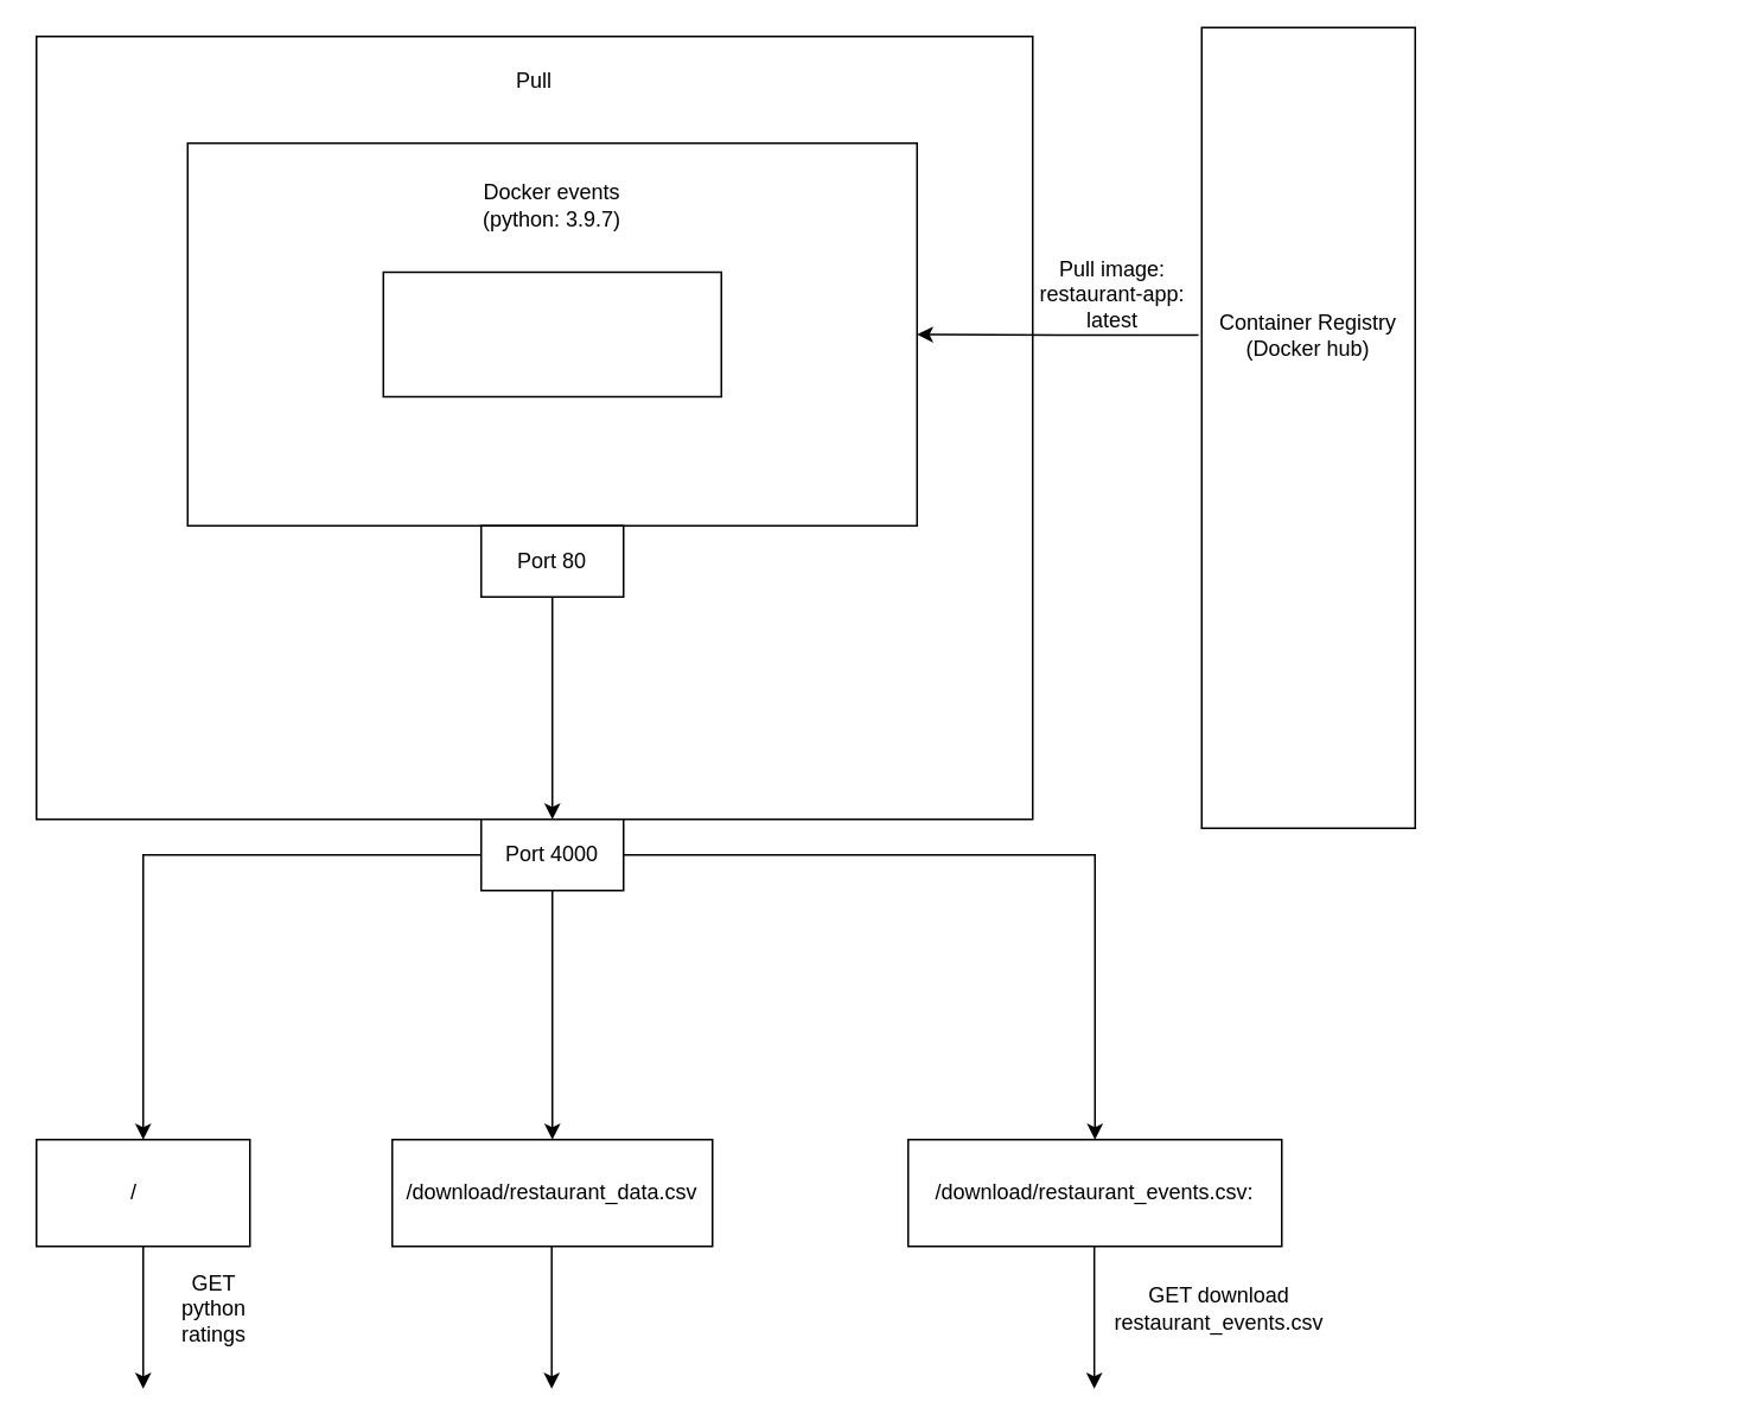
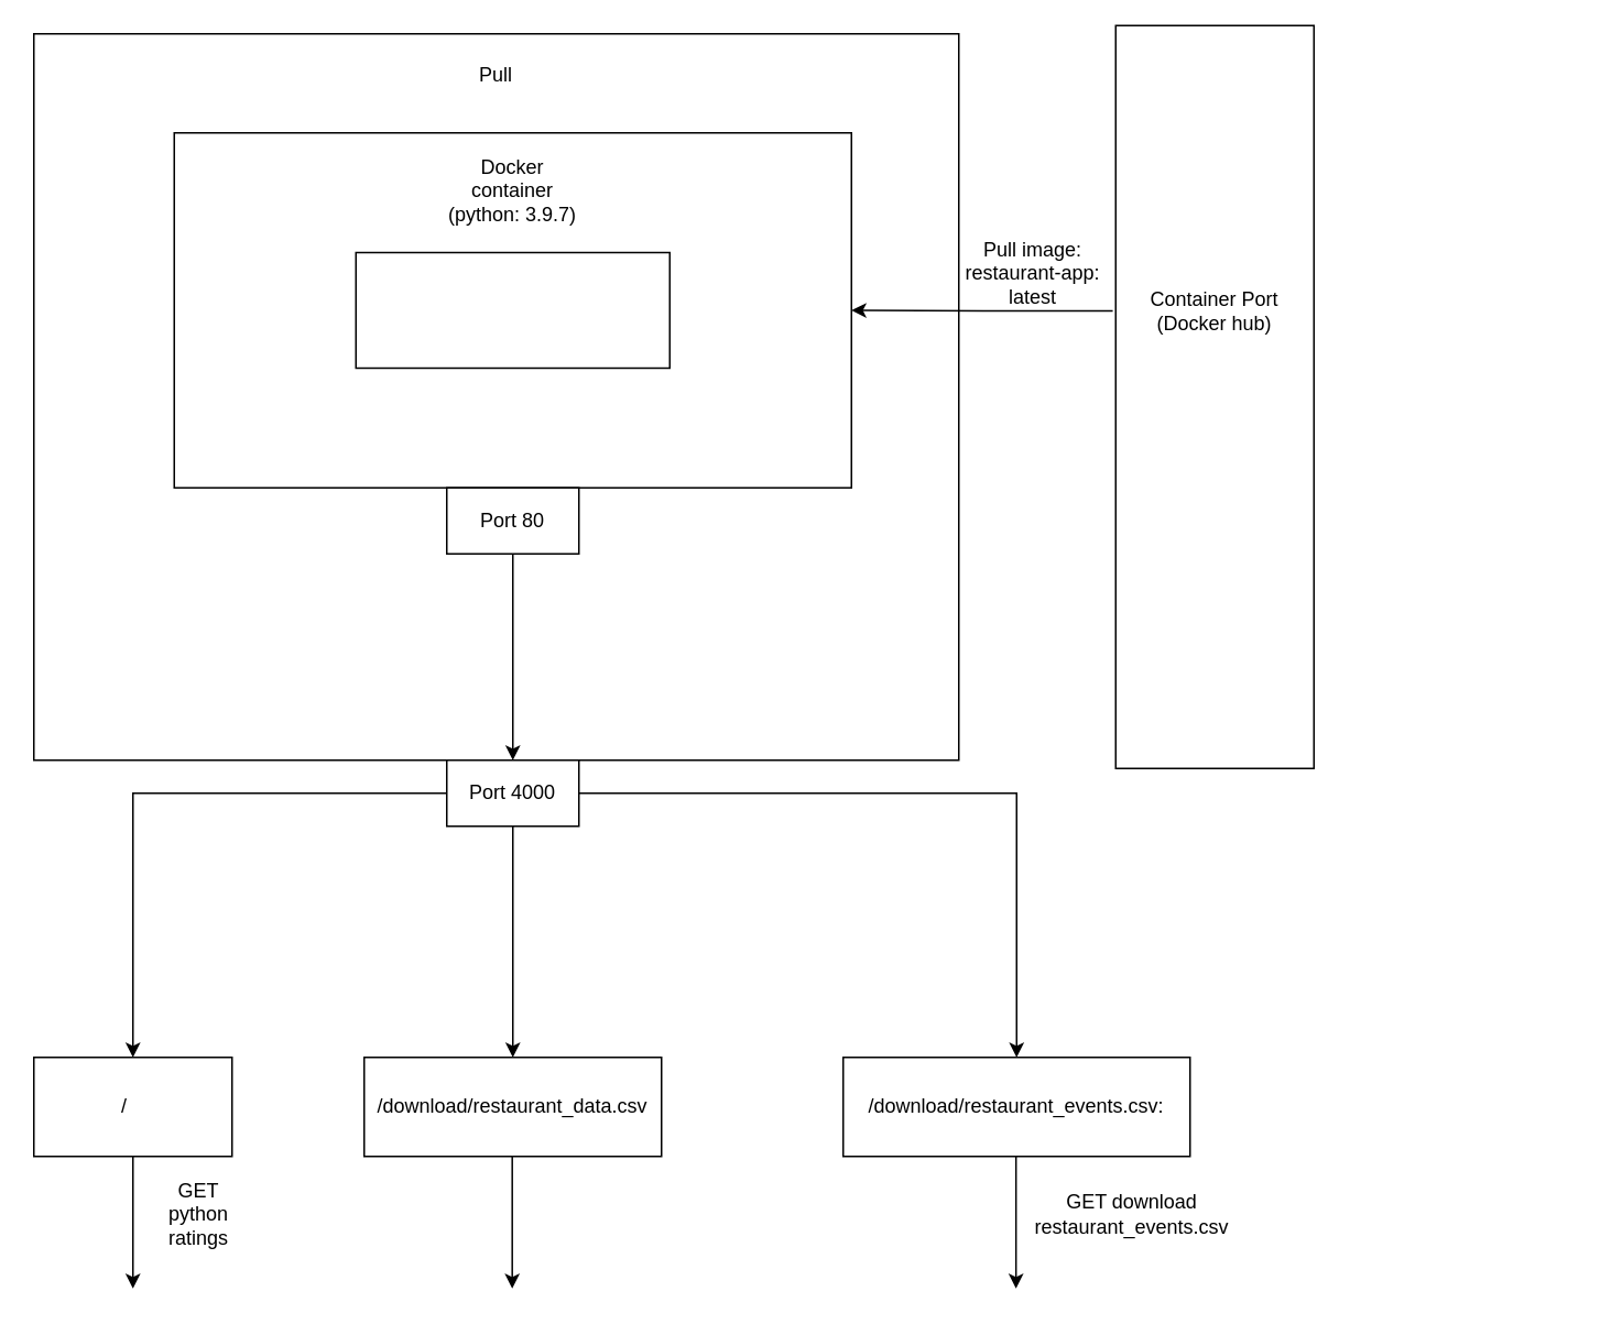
  <mxCell id="0" />
  <mxCell id="1" parent="0" />
  <mxCell id="2" value="" style="rounded=0;whiteSpace=wrap;html=1;rotation=-90;" parent="1" vertex="1"><mxGeometry x="510" y="180" width="450" height="120" as="geometry" /></mxCell>
- <mxCell id="3" value="Container Registry&lt;br&gt;(Docker hub)" style="text;html=1;strokeColor=none;fillColor=none;align=center;verticalAlign=middle;whiteSpace=wrap;rounded=0;" parent="1" vertex="1"><mxGeometry x="680" y="152.5" width="110" height="70" as="geometry" /></mxCell>
+ <mxCell id="3" value="Container Port&lt;br&gt;(Docker hub)" style="text;html=1;strokeColor=none;fillColor=none;align=center;verticalAlign=middle;whiteSpace=wrap;rounded=0;" parent="1" vertex="1"><mxGeometry x="680" y="152.5" width="110" height="70" as="geometry" /></mxCell>
  <mxCell id="4" value="" style="rounded=0;whiteSpace=wrap;html=1;" parent="1" vertex="1"><mxGeometry x="20" y="20" width="560" height="440" as="geometry" /></mxCell>
  <mxCell id="5" value="" style="rounded=0;whiteSpace=wrap;html=1;" parent="1" vertex="1"><mxGeometry x="105" y="80" width="410" height="215" as="geometry" /></mxCell>
- <mxCell id="6" value="Docker events (python: 3.9.7)" style="text;html=1;strokeColor=none;fillColor=none;align=center;verticalAlign=middle;whiteSpace=wrap;rounded=0;" parent="1" vertex="1"><mxGeometry x="265" y="90" width="90" height="50" as="geometry" /></mxCell>
+ <mxCell id="6" value="Docker container (python: 3.9.7)" style="text;html=1;strokeColor=none;fillColor=none;align=center;verticalAlign=middle;whiteSpace=wrap;rounded=0;" parent="1" vertex="1"><mxGeometry x="265" y="90" width="90" height="50" as="geometry" /></mxCell>
  <mxCell id="7" style="edgeStyle=orthogonalEdgeStyle;rounded=0;orthogonalLoop=1;jettySize=auto;html=1;exitX=0.616;exitY=-0.015;exitDx=0;exitDy=0;exitPerimeter=0;" parent="1" source="2" target="5" edge="1"><mxGeometry relative="1" as="geometry"><mxPoint x="660" y="188" as="sourcePoint" /></mxGeometry></mxCell>
  <mxCell id="8" value="" style="rounded=0;whiteSpace=wrap;html=1;" parent="1" vertex="1"><mxGeometry x="215" y="152.5" width="190" height="70" as="geometry" /></mxCell>
  <mxCell id="9" value="Pull" style="text;html=1;strokeColor=none;fillColor=none;align=center;verticalAlign=middle;whiteSpace=wrap;rounded=0;" parent="1" vertex="1"><mxGeometry x="270" y="30" width="60" height="30" as="geometry" /></mxCell>
  <mxCell id="10" value="Pull image:&lt;br&gt;restaurant-app: latest" style="text;html=1;strokeColor=none;fillColor=none;align=center;verticalAlign=middle;whiteSpace=wrap;rounded=0;" parent="1" vertex="1"><mxGeometry x="580" y="140" width="90" height="50" as="geometry" /></mxCell>
  <mxCell id="11" value="" style="rounded=0;whiteSpace=wrap;html=1;" vertex="1" parent="1"><mxGeometry x="270" y="295" width="80" height="40" as="geometry" /></mxCell>
  <mxCell id="12" value="Port 80" style="text;html=1;strokeColor=none;fillColor=none;align=center;verticalAlign=middle;whiteSpace=wrap;rounded=0;" vertex="1" parent="1"><mxGeometry x="280" y="300" width="60" height="30" as="geometry" /></mxCell>
  <mxCell id="13" value="" style="group" vertex="1" connectable="0" parent="1"><mxGeometry x="270" y="460" width="80" height="40" as="geometry" /></mxCell>
  <mxCell id="14" value="" style="rounded=0;whiteSpace=wrap;html=1;" vertex="1" parent="13"><mxGeometry width="80" height="40" as="geometry" /></mxCell>
  <mxCell id="15" value="Port 4000&lt;br&gt;" style="text;html=1;strokeColor=none;fillColor=none;align=center;verticalAlign=middle;whiteSpace=wrap;rounded=0;" vertex="1" parent="13"><mxGeometry x="10" y="5" width="60" height="30" as="geometry" /></mxCell>
  <mxCell id="16" value="" style="endArrow=classic;html=1;rounded=0;exitX=0.5;exitY=1;exitDx=0;exitDy=0;" edge="1" parent="1" source="11"><mxGeometry width="50" height="50" relative="1" as="geometry"><mxPoint x="323.85" y="370" as="sourcePoint" /><mxPoint x="310.004" y="460" as="targetPoint" /></mxGeometry></mxCell>
  <mxCell id="17" value="" style="rounded=0;whiteSpace=wrap;html=1;" vertex="1" parent="1"><mxGeometry x="20" y="640" width="120" height="60" as="geometry" /></mxCell>
  <mxCell id="18" value="/" style="text;html=1;strokeColor=none;fillColor=none;align=center;verticalAlign=middle;whiteSpace=wrap;rounded=0;" vertex="1" parent="1"><mxGeometry x="45" y="655" width="60" height="30" as="geometry" /></mxCell>
  <mxCell id="19" value="" style="group" vertex="1" connectable="0" parent="1"><mxGeometry x="220" y="640" width="180" height="60" as="geometry" /></mxCell>
  <mxCell id="20" value="" style="rounded=0;whiteSpace=wrap;html=1;" vertex="1" parent="19"><mxGeometry width="180" height="60" as="geometry" /></mxCell>
  <mxCell id="21" value="/download/restaurant_data.csv" style="text;html=1;strokeColor=none;fillColor=none;align=center;verticalAlign=middle;whiteSpace=wrap;rounded=0;" vertex="1" parent="19"><mxGeometry x="60" y="15" width="60" height="30" as="geometry" /></mxCell>
  <mxCell id="22" value="" style="group" vertex="1" connectable="0" parent="1"><mxGeometry x="510" y="640" width="210" height="60" as="geometry" /></mxCell>
  <mxCell id="23" value="" style="rounded=0;whiteSpace=wrap;html=1;" vertex="1" parent="22"><mxGeometry width="210" height="60" as="geometry" /></mxCell>
  <mxCell id="24" value="/download/restaurant_events.csv:" style="text;html=1;strokeColor=none;fillColor=none;align=center;verticalAlign=middle;whiteSpace=wrap;rounded=0;" vertex="1" parent="22"><mxGeometry x="75" y="15" width="60" height="30" as="geometry" /></mxCell>
  <mxCell id="25" value="" style="endArrow=classic;html=1;rounded=0;entryX=0.5;entryY=0;entryDx=0;entryDy=0;exitX=0;exitY=0.5;exitDx=0;exitDy=0;" edge="1" parent="1" source="14" target="17"><mxGeometry width="50" height="50" relative="1" as="geometry"><mxPoint x="270" y="630" as="sourcePoint" /><mxPoint x="320" y="580" as="targetPoint" /><Array as="points"><mxPoint x="80" y="480" /></Array></mxGeometry></mxCell>
  <mxCell id="26" value="" style="endArrow=classic;html=1;rounded=0;entryX=0.5;entryY=0;entryDx=0;entryDy=0;" edge="1" parent="1" target="20"><mxGeometry width="50" height="50" relative="1" as="geometry"><mxPoint x="310" y="500" as="sourcePoint" /><mxPoint x="320" y="580" as="targetPoint" /></mxGeometry></mxCell>
  <mxCell id="27" value="" style="endArrow=classic;html=1;rounded=0;exitX=1;exitY=0.5;exitDx=0;exitDy=0;entryX=0.5;entryY=0;entryDx=0;entryDy=0;" edge="1" parent="1" source="14" target="23"><mxGeometry width="50" height="50" relative="1" as="geometry"><mxPoint x="270" y="630" as="sourcePoint" /><mxPoint x="320" y="580" as="targetPoint" /><Array as="points"><mxPoint x="615" y="480" /></Array></mxGeometry></mxCell>
  <mxCell id="28" value="GET python ratings" style="text;html=1;strokeColor=none;fillColor=none;align=center;verticalAlign=middle;whiteSpace=wrap;rounded=0;" vertex="1" parent="1"><mxGeometry x="90" y="720" width="60" height="30" as="geometry" /></mxCell>
  <mxCell id="29" value="GET download restaurant_events.csv" style="text;html=1;strokeColor=none;fillColor=none;align=center;verticalAlign=middle;whiteSpace=wrap;rounded=0;" vertex="1" parent="1"><mxGeometry x="650" y="715" width="70" height="40" as="geometry" /></mxCell>
  <mxCell id="30" value="" style="endArrow=classic;html=1;rounded=0;exitX=0.5;exitY=1;exitDx=0;exitDy=0;" edge="1" parent="1" source="17"><mxGeometry width="50" height="50" relative="1" as="geometry"><mxPoint x="350" y="620" as="sourcePoint" /><mxPoint x="80" y="780" as="targetPoint" /></mxGeometry></mxCell>
  <mxCell id="31" value="" style="endArrow=classic;html=1;rounded=0;exitX=0.5;exitY=1;exitDx=0;exitDy=0;" edge="1" parent="1"><mxGeometry width="50" height="50" relative="1" as="geometry"><mxPoint x="309.63" y="700" as="sourcePoint" /><mxPoint x="309.63" y="780" as="targetPoint" /></mxGeometry></mxCell>
  <mxCell id="32" value="" style="endArrow=classic;html=1;rounded=0;exitX=0.5;exitY=1;exitDx=0;exitDy=0;" edge="1" parent="1"><mxGeometry width="50" height="50" relative="1" as="geometry"><mxPoint x="614.63" y="700" as="sourcePoint" /><mxPoint x="614.63" y="780" as="targetPoint" /></mxGeometry></mxCell>
